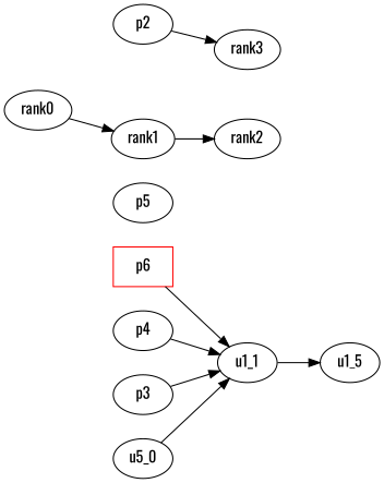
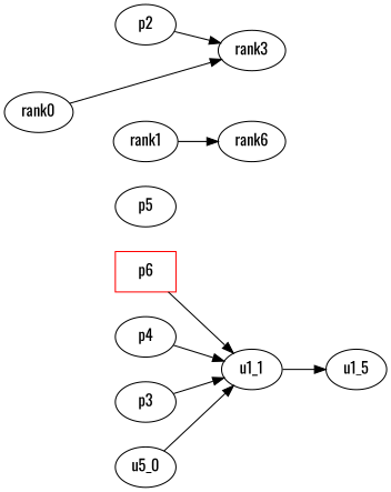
  digraph {
    fontname=Oswald
    nodesep=0.3
    rankdir=LR
    splines=False
    node [fontname=Oswald]
    edge [fontname=Oswald]
    p6 [color=red shape=box]
    p4
    p5
    p3
    p2
    rank1
    u1_1
    rank3
-   rank2
+   rank2 [label=rank6]
    n10 [label=u1_5]
    n11 [label=u5_0]
    rank0
    subgraph sub_1 {
      rank=same
      rank1
      subgraph cluster_2 {
        rank=same
        p6
        p4
        p5
      }
      subgraph cluster_3 {
        rank=same
        p3
        p2
      }
    }
    p6 -> u1_1 [weight=10000000]
    p4 -> u1_1
    p3 -> u1_1 [weight=10000000]
    p2 -> rank3
    rank1 -> rank2
    u1_1 -> n10
    n11 -> u1_1 [minlen=1]
-   rank0 -> rank1
+   rank0 -> rank3
  }
